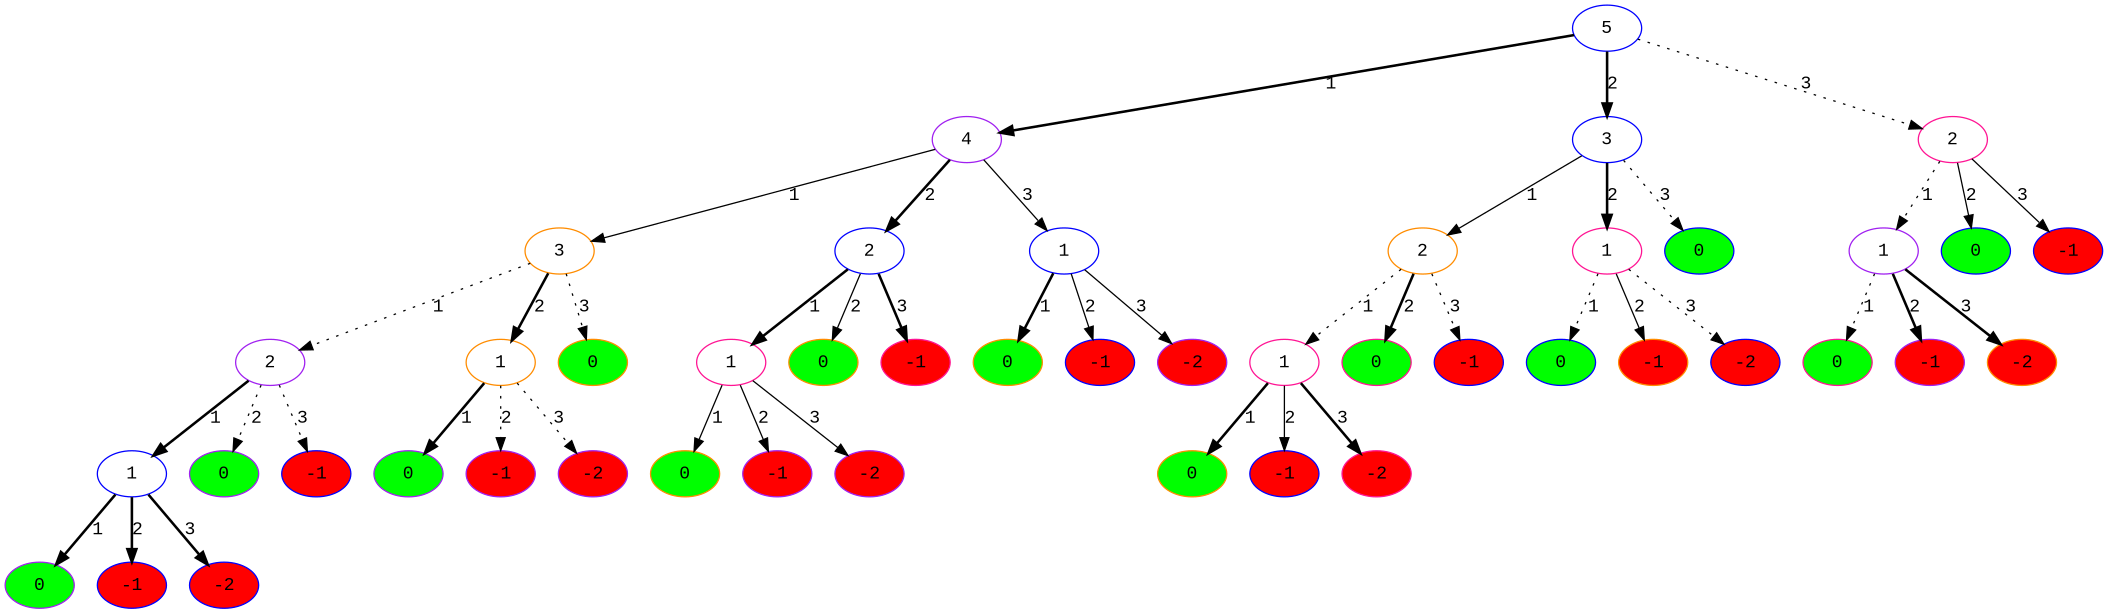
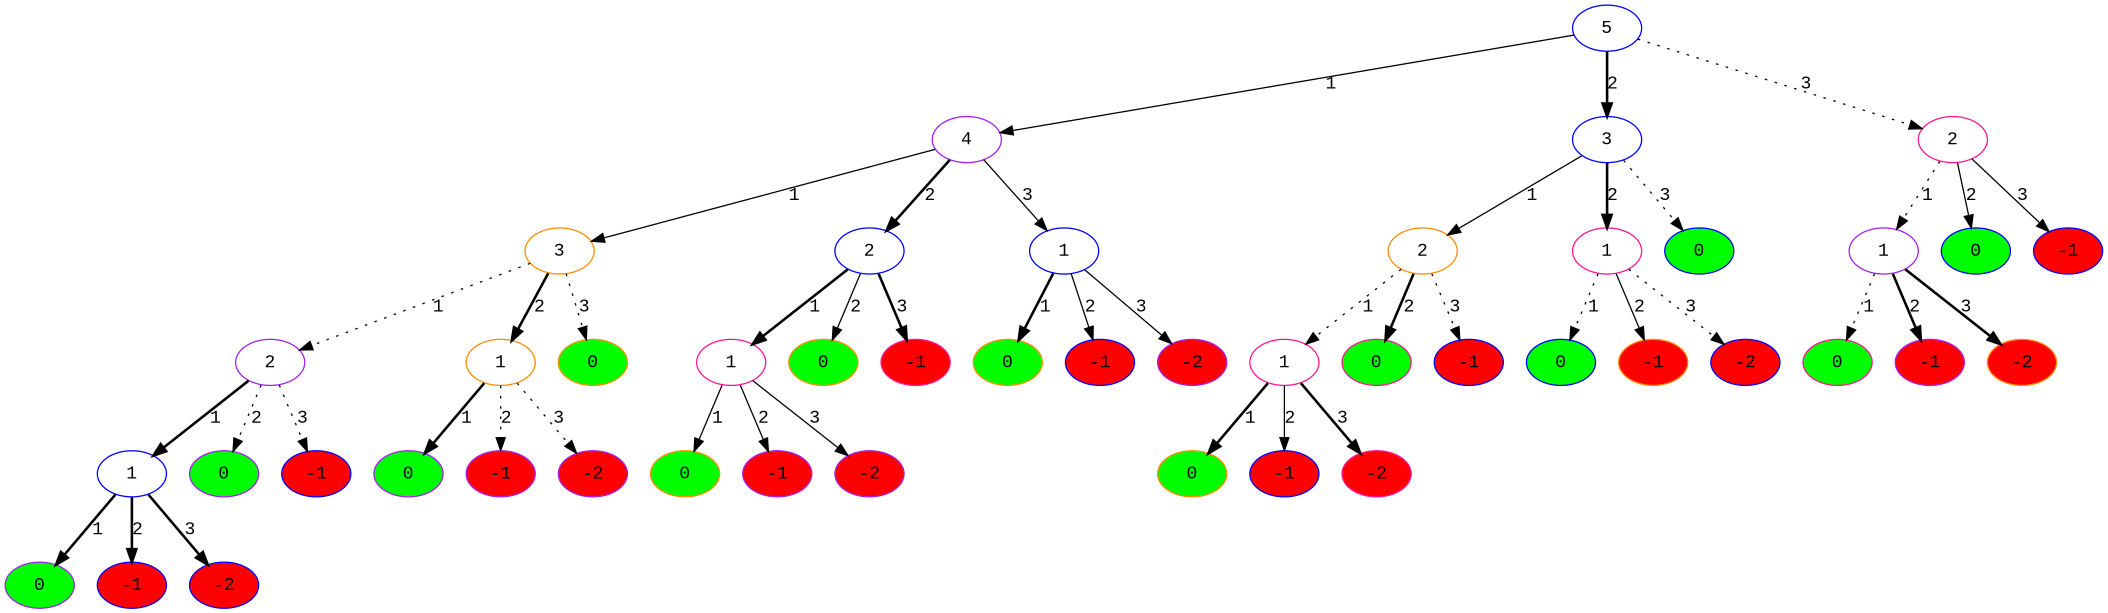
  digraph {
    fontname="Liberation Mono"
    node [color=blue fontname="Liberation Mono" fillcolor=red style=filled]
    edge [style=bold fontname="Liberation Mono"]
    n1 [label=5 fillcolor="" style=""]
    n2 [label=4 color=purple fillcolor="" style=""]
    n3 [label=3 fillcolor="" style=""]
    n4 [label=2 color=deeppink fillcolor="" style=""]
    n5 [label=3 color=darkorange fillcolor="" style=""]
    n6 [label=2 fillcolor="" style=""]
    n7 [label=1 fillcolor="" style=""]
    n8 [label=2 color=purple fillcolor="" style=""]
    n9 [label=1 color=darkorange fillcolor="" style=""]
    n10 [fillcolor=green label=0 color=darkorange]
    n11 [label=1 fillcolor="" style=""]
    n12 [fillcolor=green label=0 color=purple]
    n13 [label=-1]
    n14 [fillcolor=green label=0 color=purple]
    n15 [label=-1]
    n16 [label=-2]
    n17 [fillcolor=green label=0 color=purple]
    n18 [label=-1 color=purple]
    n19 [label=-2 color=purple]
    n20 [label=1 color=deeppink fillcolor="" style=""]
    n21 [fillcolor=green label=0 color=darkorange]
    n22 [label=-1 color=deeppink]
    n23 [fillcolor=green label=0 color=darkorange]
    n24 [label=-1 color=purple]
    n25 [label=-2 color=purple]
    n26 [fillcolor=green label=0 color=darkorange]
    n27 [label=-1]
    n28 [label=-2 color=purple]
    n29 [label=2 color=darkorange fillcolor="" style=""]
    n30 [label=1 color=deeppink fillcolor="" style=""]
    n31 [fillcolor=green label=0]
    n32 [label=1 color=deeppink fillcolor="" style=""]
    n33 [fillcolor=green label=0 color=deeppink]
    n34 [label=-1]
    n35 [fillcolor=green label=0 color=darkorange]
    n36 [label=-1]
    n37 [label=-2 color=deeppink]
    n38 [fillcolor=green label=0]
    n39 [label=-1 color=darkorange]
    n40 [label=-2]
    n41 [label=1 color=purple fillcolor="" style=""]
    n42 [fillcolor=green label=0]
    n43 [label=-1]
    n44 [fillcolor=green label=0 color=deeppink]
    n45 [label=-1 color=purple]
    n46 [label=-2 color=darkorange]
-   n1 -> n2 [label=1]
+   n1 -> n2 [label=1 style=solid]
    n1 -> n3 [label=2]
    n1 -> n4 [label=3 style=dotted]
    n2 -> n5 [label=1 style=solid]
    n2 -> n6 [label=2]
    n2 -> n7 [label=3 style=solid]
    n3 -> n29 [label=1 style=solid]
    n3 -> n30 [label=2]
    n3 -> n31 [label=3 style=dotted]
    n4 -> n41 [label=1 style=dotted]
    n4 -> n42 [label=2 style=solid]
    n4 -> n43 [label=3 style=solid]
    n5 -> n8 [label=1 style=dotted]
    n5 -> n9 [label=2]
    n5 -> n10 [label=3 style=dotted]
    n6 -> n20 [label=1]
    n6 -> n21 [label=2 style=solid]
    n6 -> n22 [label=3]
    n7 -> n26 [label=1]
    n7 -> n27 [label=2 style=solid]
    n7 -> n28 [label=3 style=solid]
    n8 -> n11 [label=1]
    n8 -> n12 [label=2 style=dotted]
    n8 -> n13 [label=3 style=dotted]
    n9 -> n17 [label=1]
    n9 -> n18 [label=2 style=dotted]
    n9 -> n19 [label=3 style=dotted]
    n11 -> n14 [label=1]
    n11 -> n15 [label=2]
    n11 -> n16 [label=3]
    n20 -> n23 [label=1 style=solid]
    n20 -> n24 [label=2 style=solid]
    n20 -> n25 [label=3 style=solid]
    n29 -> n32 [label=1 style=dotted]
    n29 -> n33 [label=2]
    n29 -> n34 [label=3 style=dotted]
    n30 -> n38 [label=1 style=dotted]
    n30 -> n39 [label=2 style=solid]
    n30 -> n40 [label=3 style=dotted]
    n32 -> n35 [label=1]
    n32 -> n36 [label=2 style=solid]
    n32 -> n37 [label=3]
    n41 -> n44 [label=1 style=dotted]
    n41 -> n45 [label=2]
    n41 -> n46 [label=3]
  }
